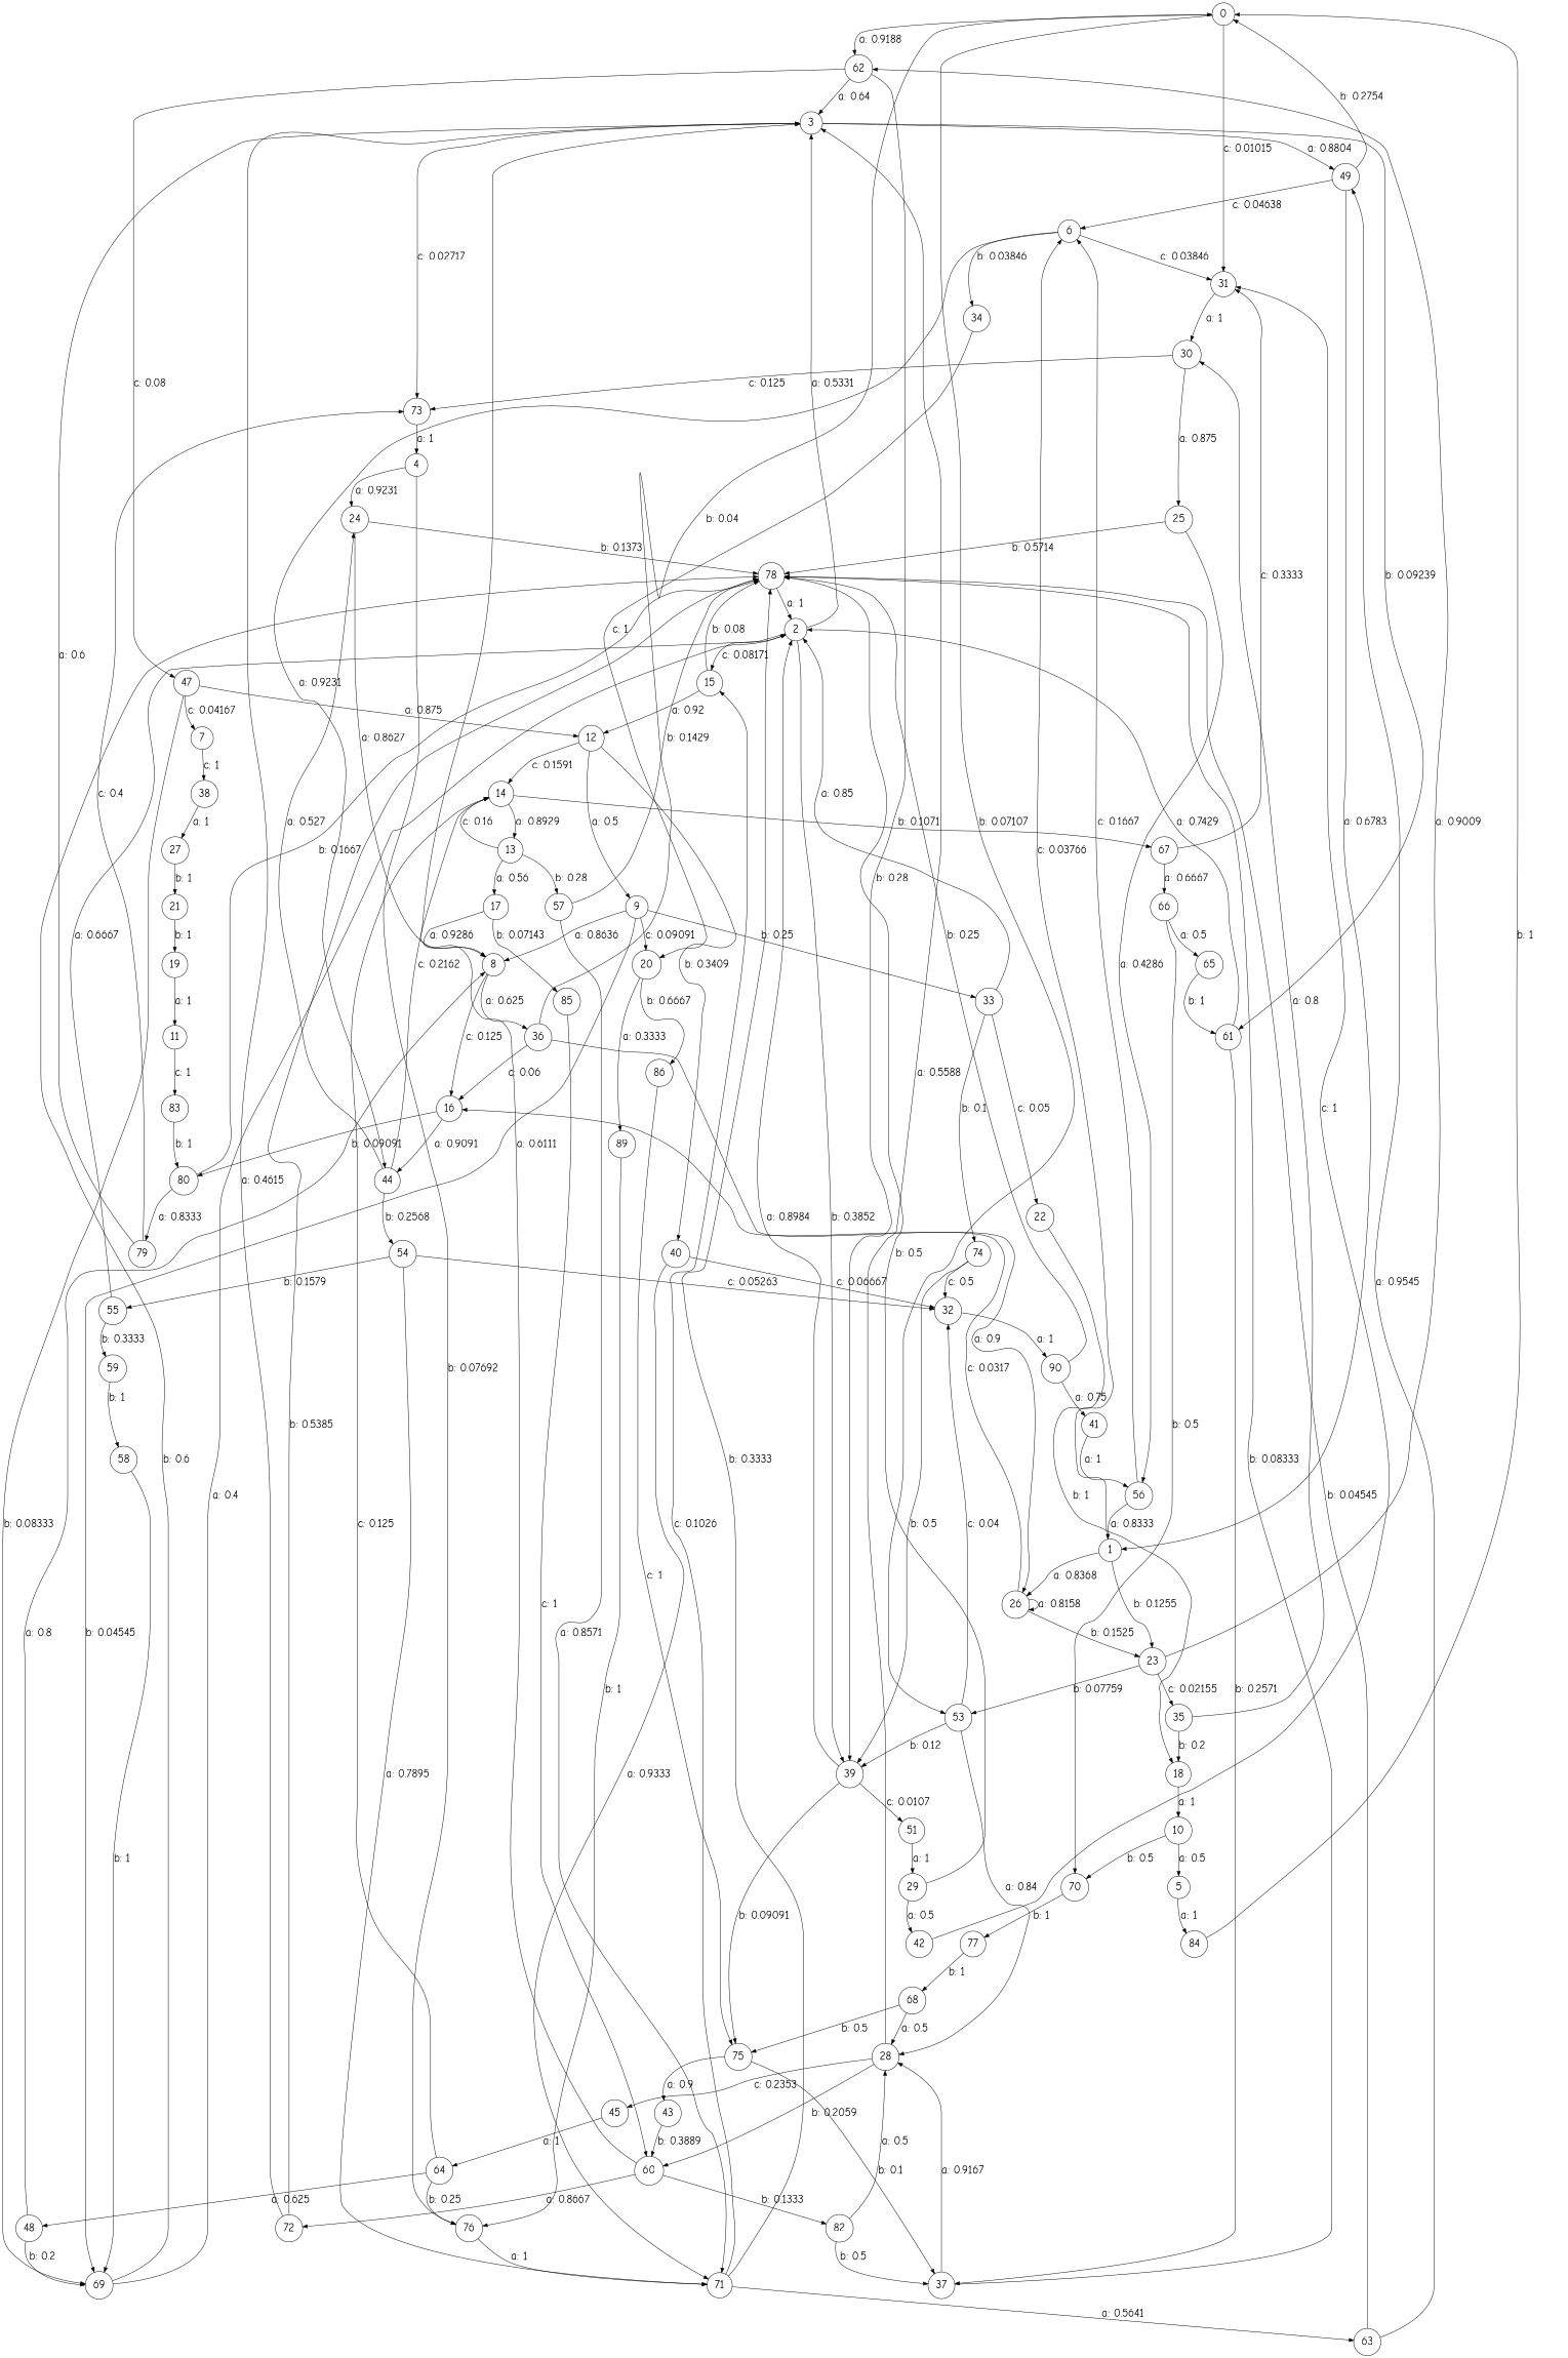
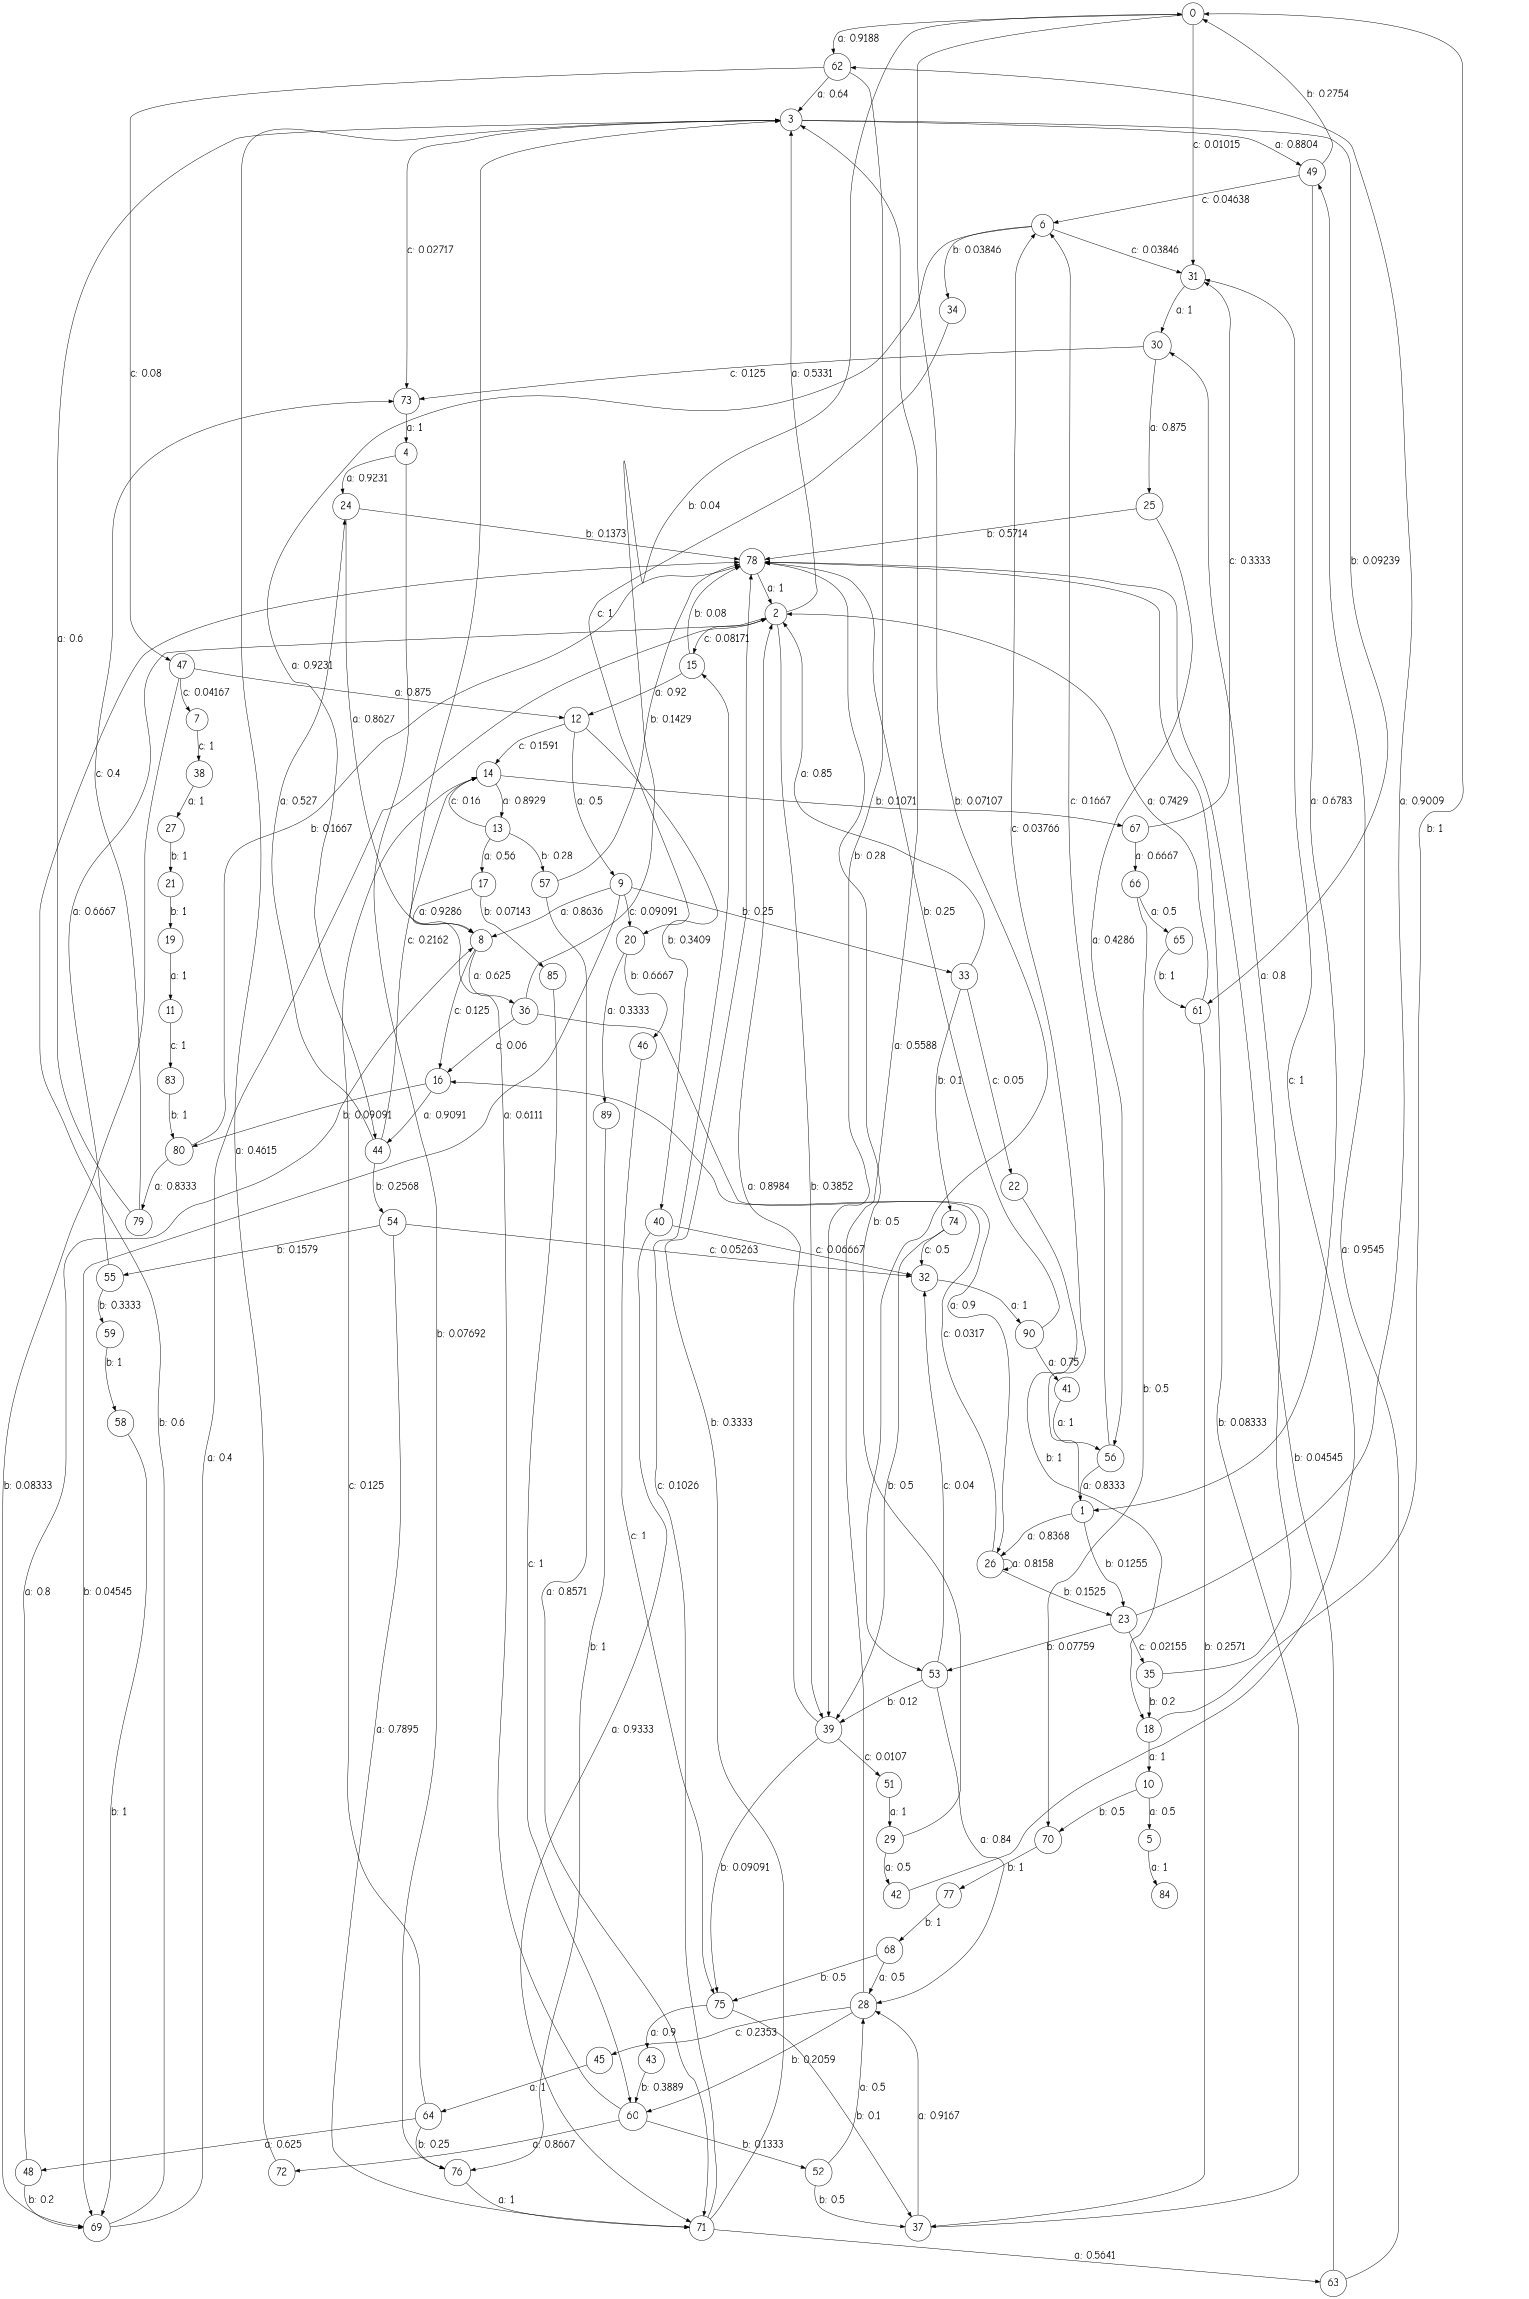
  digraph {
    fontname="Comic Neue"
    node [fontname="Comic Neue" fontsize=24 shape=circle]
    edge [fontname="Comic Neue" fontsize=24]
    0
    62
    53
    31
    3
    39
    47
    28
    32
    30
    49
    61
    73
    2
    75
    51
    12
    7
    69
    60
    45
    n22 [label=90]
    25
    1
    26
    23
    6
    16
    35
    44
    34
    80
    18
    24
    14
    54
    20
    15
    78
    37
    4
    43
    29
    9
    40
    76
    8
    71
    36
    63
    5
    84
    13
    67
    55
    n56 [label=89]
-   46 [label=86]
+   46
    38
    27
    21
    33
    22
    74
    79
    10
    70
    77
    68
    11
    83
    17
    57
    66
    n74 [label=85]
    65
-   52 [label=82]
+   52
    72
    19
    56
    64
    48
    42
    41
    59
    58
    0 -> 62 [label="a: 0.9188   "]
    0 -> 53 [label="b: 0.07107  "]
    0 -> 31 [label="c: 0.01015  "]
    62 -> 3 [label="a: 0.64     "]
    62 -> 39 [label="b: 0.28     "]
    62 -> 47 [label="c: 0.08     "]
    53 -> 39 [label="b: 0.12     "]
    53 -> 28 [label="a: 0.84     "]
    53 -> 32 [label="c: 0.04     "]
    31 -> 30 [label="a: 1        "]
    3 -> 49 [label="a: 0.8804   "]
    3 -> 61 [label="b: 0.09239  "]
    3 -> 73 [label="c: 0.02717  "]
    39 -> 2 [label="a: 0.8984   "]
    39 -> 75 [label="b: 0.09091  "]
    39 -> 51 [label="c: 0.0107   "]
    47 -> 12 [label="a: 0.875    "]
    47 -> 7 [label="c: 0.04167  "]
    47 -> 69 [label="b: 0.08333  "]
    28 -> 3 [label="a: 0.5588   "]
    28 -> 60 [label="b: 0.2059   "]
    28 -> 45 [label="c: 0.2353   "]
    32 -> n22 [label="a: 1        "]
    30 -> 73 [label="c: 0.125    "]
    30 -> 25 [label="a: 0.875    "]
    49 -> 0 [label="b: 0.2754   "]
    49 -> 1 [label="a: 0.6783   "]
    49 -> 6 [label="c: 0.04638  "]
    61 -> 2 [label="a: 0.7429   "]
    61 -> 37 [label="b: 0.2571   "]
    73 -> 4 [label="a: 1        "]
    2 -> 3 [label="a: 0.5331   "]
    2 -> 39 [label="b: 0.3852   "]
    2 -> 15 [label="c: 0.08171  "]
    75 -> 37 [label="b: 0.1      "]
    75 -> 43 [label="a: 0.9      "]
    51 -> 29 [label="a: 1        "]
    12 -> 14 [label="c: 0.1591   "]
    12 -> 9 [label="a: 0.5      "]
    12 -> 40 [label="b: 0.3409   "]
    7 -> 38 [label="c: 1        "]
    69 -> 2 [label="a: 0.4      "]
    69 -> 78 [label="b: 0.6      "]
    60 -> 3 [label="a: 0.6111   "]
    60 -> 52 [label="b: 0.1333   "]
    60 -> 72 [label="a: 0.8667   "]
    45 -> 64 [label="a: 1        "]
    n22 -> 78 [label="b: 0.25     "]
    n22 -> 41 [label="a: 0.75     "]
    25 -> 78 [label="b: 0.5714   "]
    25 -> 56 [label="a: 0.4286   "]
    1 -> 26 [label="a: 0.8368   "]
    1 -> 23 [label="b: 0.1255   "]
    1 -> 6 [label="c: 0.03766  "]
    26 -> 26 [label="a: 0.8158   "]
    26 -> 23 [label="b: 0.1525   "]
    26 -> 16 [label="c: 0.0317   "]
    23 -> 62 [label="a: 0.9009   "]
    23 -> 53 [label="b: 0.07759  "]
    23 -> 35 [label="c: 0.02155  "]
    6 -> 31 [label="c: 0.03846  "]
    6 -> 44 [label="a: 0.9231   "]
    6 -> 34 [label="b: 0.03846  "]
    16 -> 44 [label="a: 0.9091   "]
    16 -> 80 [label="b: 0.09091  "]
    35 -> 30 [label="a: 0.8      "]
    35 -> 18 [label="b: 0.2      "]
    44 -> 24 [label="a: 0.527    "]
    44 -> 14 [label="c: 0.2162   "]
    44 -> 54 [label="b: 0.2568   "]
    34 -> 20 [label="c: 1        "]
    80 -> 78 [label="b: 0.1667   "]
    80 -> 79 [label="a: 0.8333   "]
    18 -> 10 [label="a: 1        "]
    24 -> 78 [label="b: 0.1373   "]
    24 -> 8 [label="a: 0.8627   "]
    14 -> 13 [label="a: 0.8929   "]
    14 -> 67 [label="b: 0.1071   "]
    54 -> 32 [label="c: 0.05263  "]
    54 -> 71 [label="a: 0.7895   "]
    54 -> 55 [label="b: 0.1579   "]
    20 -> n56 [label="a: 0.3333   "]
    20 -> 46 [label="b: 0.6667   "]
    15 -> 12 [label="a: 0.92     "]
    15 -> 78 [label="b: 0.08     "]
    78 -> 2 [label="a: 1        "]
    37 -> 28 [label="a: 0.9167   "]
    37 -> 78 [label="b: 0.08333  "]
    4 -> 24 [label="a: 0.9231   "]
    4 -> 76 [label="b: 0.07692  "]
    43 -> 60 [label="b: 0.3889   "]
    29 -> 78 [label="b: 0.5      "]
    29 -> 42 [label="a: 0.5      "]
    9 -> 69 [label="b: 0.04545  "]
    9 -> 20 [label="c: 0.09091  "]
    9 -> 8 [label="a: 0.8636   "]
    9 -> 33 [label="b: 0.25     "]
    40 -> 32 [label="c: 0.06667  "]
    40 -> 71 [label="a: 0.9333   "]
    76 -> 71 [label="a: 1        "]
    8 -> 16 [label="c: 0.125    "]
    8 -> 36 [label="a: 0.625    "]
    71 -> 15 [label="c: 0.1026   "]
    71 -> 78 [label="b: 0.3333   "]
    71 -> 63 [label="a: 0.5641   "]
    36 -> 0 [label="b: 0.04     "]
    36 -> 26 [label="a: 0.9      "]
    36 -> 16 [label="c: 0.06     "]
    63 -> 49 [label="a: 0.9545   "]
    63 -> 78 [label="b: 0.04545  "]
    5 -> 84 [label="a: 1        "]
-   84 -> 0 [label="b: 1        "]
+   18 -> 0 [label="b: 1        "]
    13 -> 14 [label="c: 0.16     "]
    13 -> 17 [label="a: 0.56     "]
    13 -> 57 [label="b: 0.28     "]
    67 -> 31 [label="c: 0.3333   "]
    67 -> 66 [label="a: 0.6667   "]
    55 -> 2 [label="a: 0.6667   "]
    55 -> 59 [label="b: 0.3333   "]
    n56 -> 76 [label="b: 1        "]
    46 -> 75 [label="c: 1        "]
    38 -> 27 [label="a: 1        "]
    27 -> 21 [label="b: 1        "]
    21 -> 19 [label="b: 1        "]
    33 -> 2 [label="a: 0.85     "]
    33 -> 22 [label="c: 0.05     "]
    33 -> 74 [label="b: 0.1      "]
    22 -> 18 [label="b: 1        "]
    74 -> 39 [label="b: 0.5      "]
    74 -> 32 [label="c: 0.5      "]
    79 -> 3 [label="a: 0.6      "]
    79 -> 73 [label="c: 0.4      "]
    10 -> 5 [label="a: 0.5      "]
    10 -> 70 [label="b: 0.5      "]
    70 -> 77 [label="b: 1        "]
    77 -> 68 [label="b: 1        "]
    68 -> 28 [label="a: 0.5      "]
    68 -> 75 [label="b: 0.5      "]
    11 -> 83 [label="c: 1        "]
    83 -> 80 [label="b: 1        "]
    17 -> 8 [label="a: 0.9286   "]
    17 -> n74 [label="b: 0.07143  "]
    57 -> 78 [label="b: 0.1429   "]
    57 -> 71 [label="a: 0.8571   "]
    66 -> 70 [label="b: 0.5      "]
    66 -> 65 [label="a: 0.5      "]
    n74 -> 60 [label="c: 1        "]
    65 -> 61 [label="b: 1        "]
    52 -> 28 [label="a: 0.5      "]
    52 -> 37 [label="b: 0.5      "]
    72 -> 3 [label="a: 0.4615   "]
-   72 -> 78 [label="b: 0.5385   "]
    19 -> 11 [label="a: 1        "]
    56 -> 1 [label="a: 0.8333   "]
    56 -> 6 [label="c: 0.1667   "]
    64 -> 14 [label="c: 0.125    "]
    64 -> 76 [label="b: 0.25     "]
    64 -> 48 [label="a: 0.625    "]
    48 -> 69 [label="b: 0.2      "]
    48 -> 8 [label="a: 0.8      "]
    42 -> 31 [label="c: 1        "]
    41 -> 56 [label="a: 1        "]
    59 -> 58 [label="b: 1        "]
    58 -> 69 [label="b: 1        "]
  }
